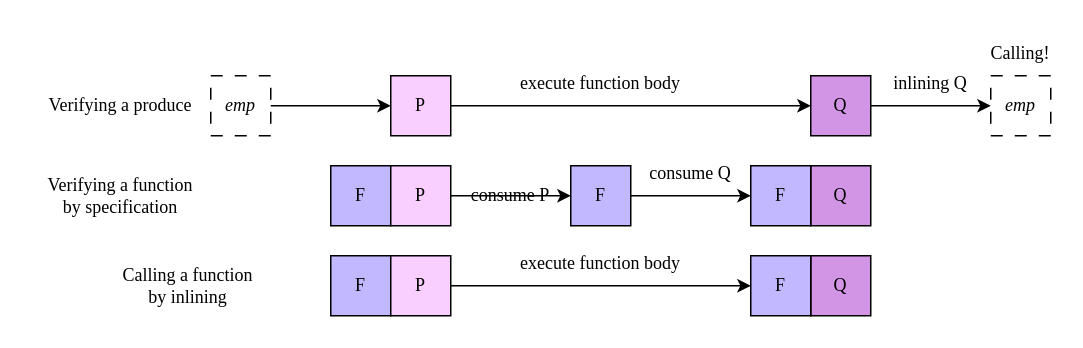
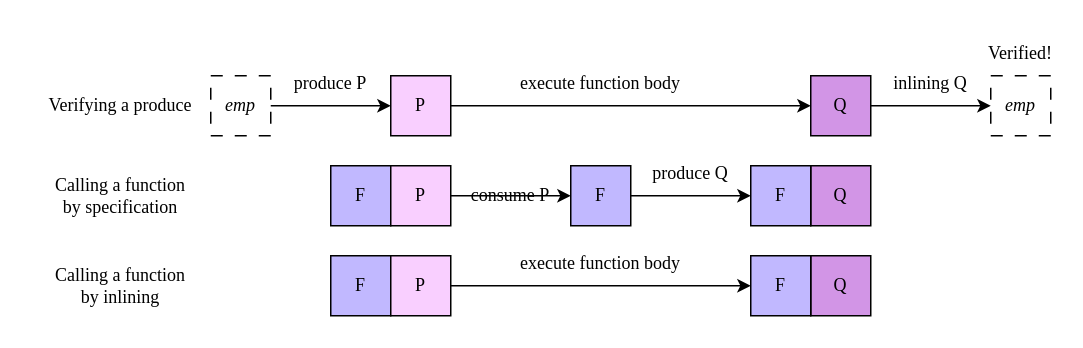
  <mxCell id="0" />
  <mxCell id="1" parent="0" />
- <mxCell id="2" value="Verifying a function &lt;br&gt;by specification" style="text;html=1;strokeColor=none;fillColor=none;align=center;verticalAlign=middle;whiteSpace=wrap;rounded=0;fontFamily=CMU Serif;" parent="1" vertex="1"><mxGeometry x="20" y="110" width="120" height="40" as="geometry" /></mxCell>
+ <mxCell id="2" value="Calling a function &lt;br&gt;by specification" style="text;html=1;strokeColor=none;fillColor=none;align=center;verticalAlign=middle;whiteSpace=wrap;rounded=0;fontFamily=CMU Serif;" parent="1" vertex="1"><mxGeometry x="20" y="110" width="120" height="40" as="geometry" /></mxCell>
  <mxCell id="3" value="Verifying a produce" style="text;html=1;strokeColor=none;fillColor=none;align=center;verticalAlign=middle;whiteSpace=wrap;rounded=0;fontFamily=CMU Serif;" parent="1" vertex="1"><mxGeometry x="20" y="50" width="120" height="40" as="geometry" /></mxCell>
  <mxCell id="4" style="edgeStyle=orthogonalEdgeStyle;rounded=0;orthogonalLoop=1;jettySize=auto;html=1;exitX=1;exitY=0.5;exitDx=0;exitDy=0;entryX=0;entryY=0.5;entryDx=0;entryDy=0;fontFamily=CMU Serif;" parent="1" source="5" target="9" edge="1"><mxGeometry relative="1" as="geometry" /></mxCell>
  <mxCell id="5" value="&lt;i&gt;emp&lt;/i&gt;" style="rounded=0;whiteSpace=wrap;html=1;fontFamily=CMU Serif;fillColor=none;dashed=1;dashPattern=8 8;" parent="1" vertex="1"><mxGeometry x="140" y="50" width="40" height="40" as="geometry" /></mxCell>
  <mxCell id="6" value="F" style="rounded=0;whiteSpace=wrap;html=1;fontFamily=CMU Serif;fillColor=#C1B8FF;" parent="1" vertex="1"><mxGeometry x="220" y="110" width="40" height="40" as="geometry" /></mxCell>
  <mxCell id="7" value="P" style="rounded=0;whiteSpace=wrap;html=1;fontFamily=CMU Serif;fillColor=#F9CFFF;" parent="1" vertex="1"><mxGeometry x="260" y="110" width="40" height="40" as="geometry" /></mxCell>
  <mxCell id="8" style="edgeStyle=orthogonalEdgeStyle;rounded=0;orthogonalLoop=1;jettySize=auto;html=1;entryX=0;entryY=0.5;entryDx=0;entryDy=0;fontFamily=CMU Serif;startArrow=none;exitX=1;exitY=0.5;exitDx=0;exitDy=0;" parent="1" source="9" target="12" edge="1"><mxGeometry relative="1" as="geometry"><mxPoint x="460" y="70" as="sourcePoint" /></mxGeometry></mxCell>
  <mxCell id="9" value="P" style="rounded=0;whiteSpace=wrap;html=1;fontFamily=CMU Serif;fillColor=#F9CFFF;" parent="1" vertex="1"><mxGeometry x="260" y="50" width="40" height="40" as="geometry" /></mxCell>
  <mxCell id="10" value="Q" style="rounded=0;whiteSpace=wrap;html=1;fontFamily=CMU Serif;fillColor=#D295E6;" parent="1" vertex="1"><mxGeometry x="540" y="110" width="40" height="40" as="geometry" /></mxCell>
  <mxCell id="11" style="edgeStyle=orthogonalEdgeStyle;rounded=0;orthogonalLoop=1;jettySize=auto;html=1;exitX=1;exitY=0.5;exitDx=0;exitDy=0;entryX=0;entryY=0.5;entryDx=0;entryDy=0;fontFamily=CMU Serif;" parent="1" source="12" target="14" edge="1"><mxGeometry relative="1" as="geometry" /></mxCell>
  <mxCell id="12" value="Q" style="rounded=0;whiteSpace=wrap;html=1;fontFamily=CMU Serif;fillColor=#D295E6;" parent="1" vertex="1"><mxGeometry x="540" y="50" width="40" height="40" as="geometry" /></mxCell>
+ <mxCell id="13" value="produce &lt;font face=&quot;CMU Serif&quot;&gt;P&lt;/font&gt;" style="text;html=1;strokeColor=none;fillColor=none;align=center;verticalAlign=middle;whiteSpace=wrap;rounded=0;fontFamily=Inconsolata;" parent="1" vertex="1"><mxGeometry x="180" y="40" width="80" height="30" as="geometry" /></mxCell>
  <mxCell id="14" value="emp" style="rounded=0;whiteSpace=wrap;html=1;fontFamily=CMU Serif;fillColor=none;dashed=1;dashPattern=8 8;fontStyle=2" parent="1" vertex="1"><mxGeometry x="660" y="50" width="40" height="40" as="geometry" /></mxCell>
  <mxCell id="15" value="inlining &lt;font face=&quot;CMU Serif&quot;&gt;Q&lt;/font&gt;" style="text;html=1;strokeColor=none;fillColor=none;align=center;verticalAlign=middle;whiteSpace=wrap;rounded=0;fontFamily=Inconsolata;" parent="1" vertex="1"><mxGeometry x="580" y="40" width="80" height="30" as="geometry" /></mxCell>
  <mxCell id="16" value="F" style="rounded=0;whiteSpace=wrap;html=1;fontFamily=CMU Serif;fillColor=#C1B8FF;" parent="1" vertex="1"><mxGeometry x="500" y="110" width="40" height="40" as="geometry" /></mxCell>
  <mxCell id="17" value="F" style="rounded=0;whiteSpace=wrap;html=1;fontFamily=CMU Serif;fillColor=#C1B8FF;" parent="1" vertex="1"><mxGeometry x="380" y="110" width="40" height="40" as="geometry" /></mxCell>
  <mxCell id="18" style="edgeStyle=orthogonalEdgeStyle;rounded=0;orthogonalLoop=1;jettySize=auto;html=1;exitX=1;exitY=0.5;exitDx=0;exitDy=0;entryX=0;entryY=0.5;entryDx=0;entryDy=0;fontFamily=CMU Serif;" parent="1" source="7" target="17" edge="1"><mxGeometry relative="1" as="geometry"><mxPoint x="300" y="130" as="sourcePoint" /><mxPoint x="360" y="130" as="targetPoint" /><Array as="points" /></mxGeometry></mxCell>
  <mxCell id="19" value="consume &lt;font face=&quot;CMU Serif&quot;&gt;P&lt;/font&gt;" style="text;html=1;strokeColor=none;fillColor=none;align=center;verticalAlign=middle;whiteSpace=wrap;rounded=0;fontFamily=Inconsolata;" parent="1" vertex="1"><mxGeometry x="310" y="115" width="60" height="30" as="geometry" /></mxCell>
  <mxCell id="20" style="edgeStyle=orthogonalEdgeStyle;rounded=0;orthogonalLoop=1;jettySize=auto;html=1;exitX=1;exitY=0.5;exitDx=0;exitDy=0;fontFamily=CMU Serif;" parent="1" source="17" edge="1"><mxGeometry relative="1" as="geometry"><mxPoint x="420" y="129.13" as="sourcePoint" /><mxPoint x="500" y="130" as="targetPoint" /></mxGeometry></mxCell>
- <mxCell id="21" value="consume &lt;font face=&quot;CMU Serif&quot;&gt;Q&lt;/font&gt;" style="text;html=1;strokeColor=none;fillColor=none;align=center;verticalAlign=middle;whiteSpace=wrap;rounded=0;fontFamily=Inconsolata;" parent="1" vertex="1"><mxGeometry x="430" y="100" width="60" height="30" as="geometry" /></mxCell>
- <mxCell id="22" value="Calling!" style="text;html=1;strokeColor=none;fillColor=none;align=center;verticalAlign=middle;whiteSpace=wrap;rounded=0;fontFamily=CMU Serif;" parent="1" vertex="1"><mxGeometry x="660" y="20" width="40" height="30" as="geometry" /></mxCell>
- <mxCell id="23" value="Calling a function &lt;br&gt;by inlining" style="text;html=1;strokeColor=none;fillColor=none;align=center;verticalAlign=middle;whiteSpace=wrap;rounded=0;fontFamily=CMU Serif;" parent="1" vertex="1"><mxGeometry x="65" y="170" width="120" height="40" as="geometry" /></mxCell>
+ <mxCell id="21" value="produce &lt;font face=&quot;CMU Serif&quot;&gt;Q&lt;/font&gt;" style="text;html=1;strokeColor=none;fillColor=none;align=center;verticalAlign=middle;whiteSpace=wrap;rounded=0;fontFamily=Inconsolata;" parent="1" vertex="1"><mxGeometry x="430" y="100" width="60" height="30" as="geometry" /></mxCell>
+ <mxCell id="22" value="Verified!" style="text;html=1;strokeColor=none;fillColor=none;align=center;verticalAlign=middle;whiteSpace=wrap;rounded=0;fontFamily=CMU Serif;" parent="1" vertex="1"><mxGeometry x="660" y="20" width="40" height="30" as="geometry" /></mxCell>
+ <mxCell id="23" value="Calling a function &lt;br&gt;by inlining" style="text;html=1;strokeColor=none;fillColor=none;align=center;verticalAlign=middle;whiteSpace=wrap;rounded=0;fontFamily=CMU Serif;" parent="1" vertex="1"><mxGeometry x="20" y="170" width="120" height="40" as="geometry" /></mxCell>
  <mxCell id="24" value="F" style="rounded=0;whiteSpace=wrap;html=1;fontFamily=CMU Serif;fillColor=#C1B8FF;" parent="1" vertex="1"><mxGeometry x="220" y="170" width="40" height="40" as="geometry" /></mxCell>
  <mxCell id="25" value="P" style="rounded=0;whiteSpace=wrap;html=1;fontFamily=CMU Serif;fillColor=#F9CFFF;" parent="1" vertex="1"><mxGeometry x="260" y="170" width="40" height="40" as="geometry" /></mxCell>
  <mxCell id="26" value="Q" style="rounded=0;whiteSpace=wrap;html=1;fontFamily=CMU Serif;fillColor=#D295E6;" parent="1" vertex="1"><mxGeometry x="540" y="170" width="40" height="40" as="geometry" /></mxCell>
  <mxCell id="27" value="F" style="rounded=0;whiteSpace=wrap;html=1;fontFamily=CMU Serif;fillColor=#C1B8FF;" parent="1" vertex="1"><mxGeometry x="500" y="170" width="40" height="40" as="geometry" /></mxCell>
  <mxCell id="28" style="edgeStyle=orthogonalEdgeStyle;rounded=0;orthogonalLoop=1;jettySize=auto;html=1;entryX=0;entryY=0.5;entryDx=0;entryDy=0;fontFamily=CMU Serif;startArrow=none;exitX=1;exitY=0.5;exitDx=0;exitDy=0;" parent="1" source="25" edge="1"><mxGeometry relative="1" as="geometry"><mxPoint x="500" y="190" as="targetPoint" /><mxPoint x="460" y="190" as="sourcePoint" /></mxGeometry></mxCell>
  <mxCell id="29" value="&lt;font face=&quot;CMU Serif&quot;&gt;execute function body&lt;/font&gt;" style="text;html=1;strokeColor=none;fillColor=none;align=center;verticalAlign=middle;whiteSpace=wrap;rounded=0;fontFamily=Inconsolata;" vertex="1" parent="1"><mxGeometry x="320" y="40" width="160" height="30" as="geometry" /></mxCell>
  <mxCell id="30" value="&lt;font face=&quot;CMU Serif&quot;&gt;execute function body&lt;/font&gt;" style="text;html=1;strokeColor=none;fillColor=none;align=center;verticalAlign=middle;whiteSpace=wrap;rounded=0;fontFamily=Inconsolata;" vertex="1" parent="1"><mxGeometry x="320" y="160" width="160" height="30" as="geometry" /></mxCell>
